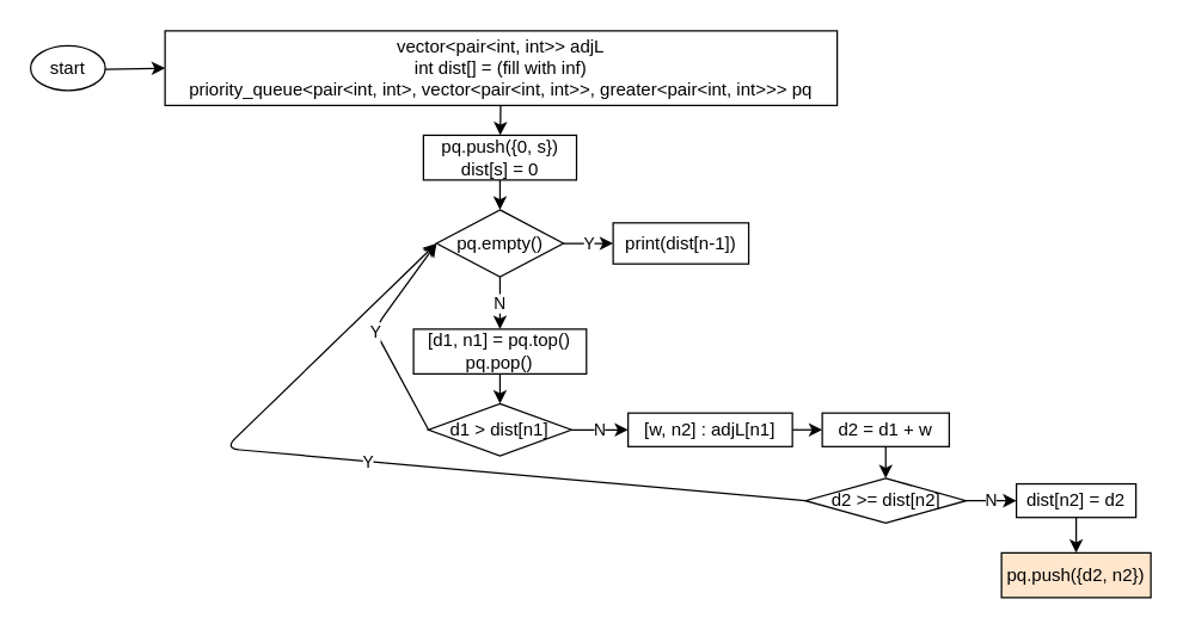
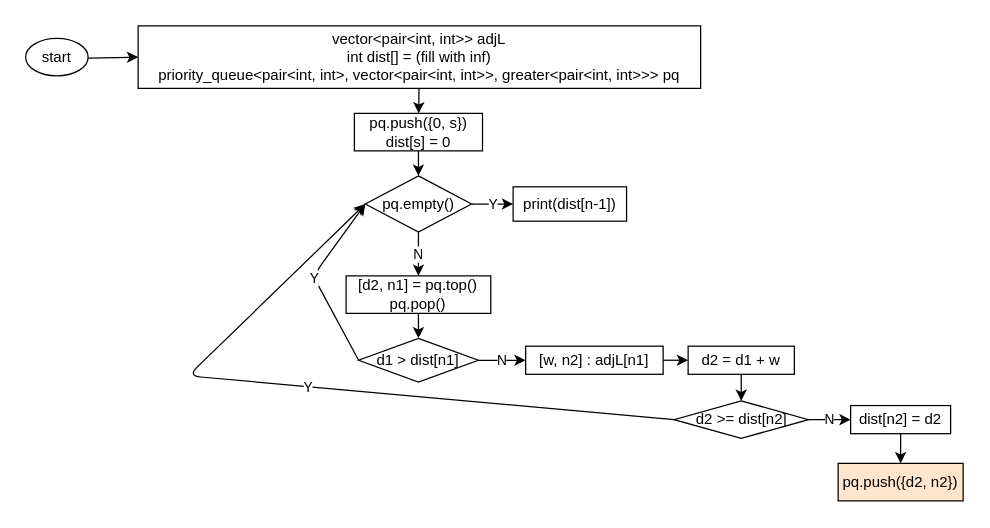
  <mxCell id="0" />
  <mxCell id="1" parent="0" />
  <mxCell id="2" value="" style="edgeStyle=none;html=1;" edge="1" parent="1" source="3" target="5"><mxGeometry relative="1" as="geometry" /></mxCell>
  <mxCell id="3" value="start" style="ellipse;whiteSpace=wrap;html=1;" vertex="1" parent="1"><mxGeometry x="20" y="30" width="50" height="30" as="geometry" /></mxCell>
  <mxCell id="4" value="" style="edgeStyle=none;html=1;" edge="1" parent="1" source="5" target="7"><mxGeometry relative="1" as="geometry" /></mxCell>
  <mxCell id="5" value="vector&amp;lt;pair&amp;lt;int, int&amp;gt;&amp;gt; adjL&lt;br&gt;int dist[] = (fill with inf)&lt;br&gt;priority_queue&amp;lt;pair&amp;lt;int, int&amp;gt;, vector&amp;lt;pair&amp;lt;int, int&amp;gt;&amp;gt;, greater&amp;lt;pair&amp;lt;int, int&amp;gt;&amp;gt;&amp;gt; pq" style="whiteSpace=wrap;html=1;" vertex="1" parent="1"><mxGeometry x="110" y="20" width="450" height="50" as="geometry" /></mxCell>
  <mxCell id="6" value="" style="edgeStyle=none;html=1;" edge="1" parent="1" source="7" target="10"><mxGeometry relative="1" as="geometry" /></mxCell>
  <mxCell id="7" value="pq.push({0, s})&lt;br&gt;dist[s] = 0" style="whiteSpace=wrap;html=1;" vertex="1" parent="1"><mxGeometry x="283" y="90" width="102.5" height="30" as="geometry" /></mxCell>
  <mxCell id="8" value="Y" style="edgeStyle=none;html=1;" edge="1" parent="1" source="10" target="11"><mxGeometry relative="1" as="geometry" /></mxCell>
  <mxCell id="9" value="N" style="edgeStyle=none;html=1;" edge="1" parent="1" source="10" target="13"><mxGeometry relative="1" as="geometry" /></mxCell>
  <mxCell id="10" value="pq.empty()" style="rhombus;whiteSpace=wrap;html=1;" vertex="1" parent="1"><mxGeometry x="291.75" y="140" width="85" height="45" as="geometry" /></mxCell>
  <mxCell id="11" value="print(dist[n-1])" style="whiteSpace=wrap;html=1;" vertex="1" parent="1"><mxGeometry x="410" y="148.75" width="90.75" height="27.5" as="geometry" /></mxCell>
  <mxCell id="12" value="" style="edgeStyle=none;html=1;" edge="1" parent="1" source="13" target="16"><mxGeometry relative="1" as="geometry" /></mxCell>
- <mxCell id="13" value="[d1, n1] = pq.top()&lt;br&gt;pq.pop()" style="whiteSpace=wrap;html=1;" vertex="1" parent="1"><mxGeometry x="276.38" y="220" width="115.75" height="30" as="geometry" /></mxCell>
+ <mxCell id="13" value="[d2, n1] = pq.top()&lt;br&gt;pq.pop()" style="whiteSpace=wrap;html=1;" vertex="1" parent="1"><mxGeometry x="276.38" y="220" width="115.75" height="30" as="geometry" /></mxCell>
  <mxCell id="14" value="Y" style="edgeStyle=none;html=1;exitX=0;exitY=0.5;exitDx=0;exitDy=0;entryX=0;entryY=0.5;entryDx=0;entryDy=0;" edge="1" parent="1" source="16" target="10"><mxGeometry relative="1" as="geometry"><Array as="points"><mxPoint x="250" y="220" /></Array></mxGeometry></mxCell>
  <mxCell id="15" value="N" style="edgeStyle=none;html=1;" edge="1" parent="1" source="16" target="18"><mxGeometry relative="1" as="geometry" /></mxCell>
  <mxCell id="16" value="d1 &amp;gt; dist[n1]" style="rhombus;whiteSpace=wrap;html=1;" vertex="1" parent="1"><mxGeometry x="286.38" y="270" width="95.75" height="35" as="geometry" /></mxCell>
  <mxCell id="17" value="" style="edgeStyle=none;html=1;" edge="1" parent="1" source="18" target="20"><mxGeometry relative="1" as="geometry" /></mxCell>
  <mxCell id="18" value="[w, n2] : adjL[n1]" style="whiteSpace=wrap;html=1;" vertex="1" parent="1"><mxGeometry x="420.01" y="276.25" width="110" height="22.5" as="geometry" /></mxCell>
  <mxCell id="19" value="" style="edgeStyle=none;html=1;" edge="1" parent="1" source="20" target="23"><mxGeometry relative="1" as="geometry" /></mxCell>
  <mxCell id="20" value="d2 = d1 + w" style="whiteSpace=wrap;html=1;" vertex="1" parent="1"><mxGeometry x="550" y="276.25" width="84.99" height="22.5" as="geometry" /></mxCell>
  <mxCell id="21" value="Y" style="edgeStyle=none;html=1;exitX=0;exitY=0.5;exitDx=0;exitDy=0;entryX=0;entryY=0.5;entryDx=0;entryDy=0;" edge="1" parent="1" source="23" target="10"><mxGeometry relative="1" as="geometry"><Array as="points"><mxPoint x="150" y="300" /></Array></mxGeometry></mxCell>
  <mxCell id="22" value="N" style="edgeStyle=none;html=1;" edge="1" parent="1" source="23" target="25"><mxGeometry relative="1" as="geometry" /></mxCell>
  <mxCell id="23" value="d2 &amp;gt;= dist[n2]" style="rhombus;whiteSpace=wrap;html=1;" vertex="1" parent="1"><mxGeometry x="538.74" y="320" width="107.5" height="30" as="geometry" /></mxCell>
  <mxCell id="24" value="" style="edgeStyle=none;html=1;" edge="1" parent="1" source="25" target="26"><mxGeometry relative="1" as="geometry" /></mxCell>
  <mxCell id="25" value="dist[n2] = d2" style="whiteSpace=wrap;html=1;" vertex="1" parent="1"><mxGeometry x="680" y="323.75" width="80" height="22.5" as="geometry" /></mxCell>
  <mxCell id="26" value="pq.push({d2, n2})" style="whiteSpace=wrap;html=1;fillColor=#ffe6cc;" vertex="1" parent="1"><mxGeometry x="670" y="370" width="100" height="30" as="geometry" /></mxCell>
